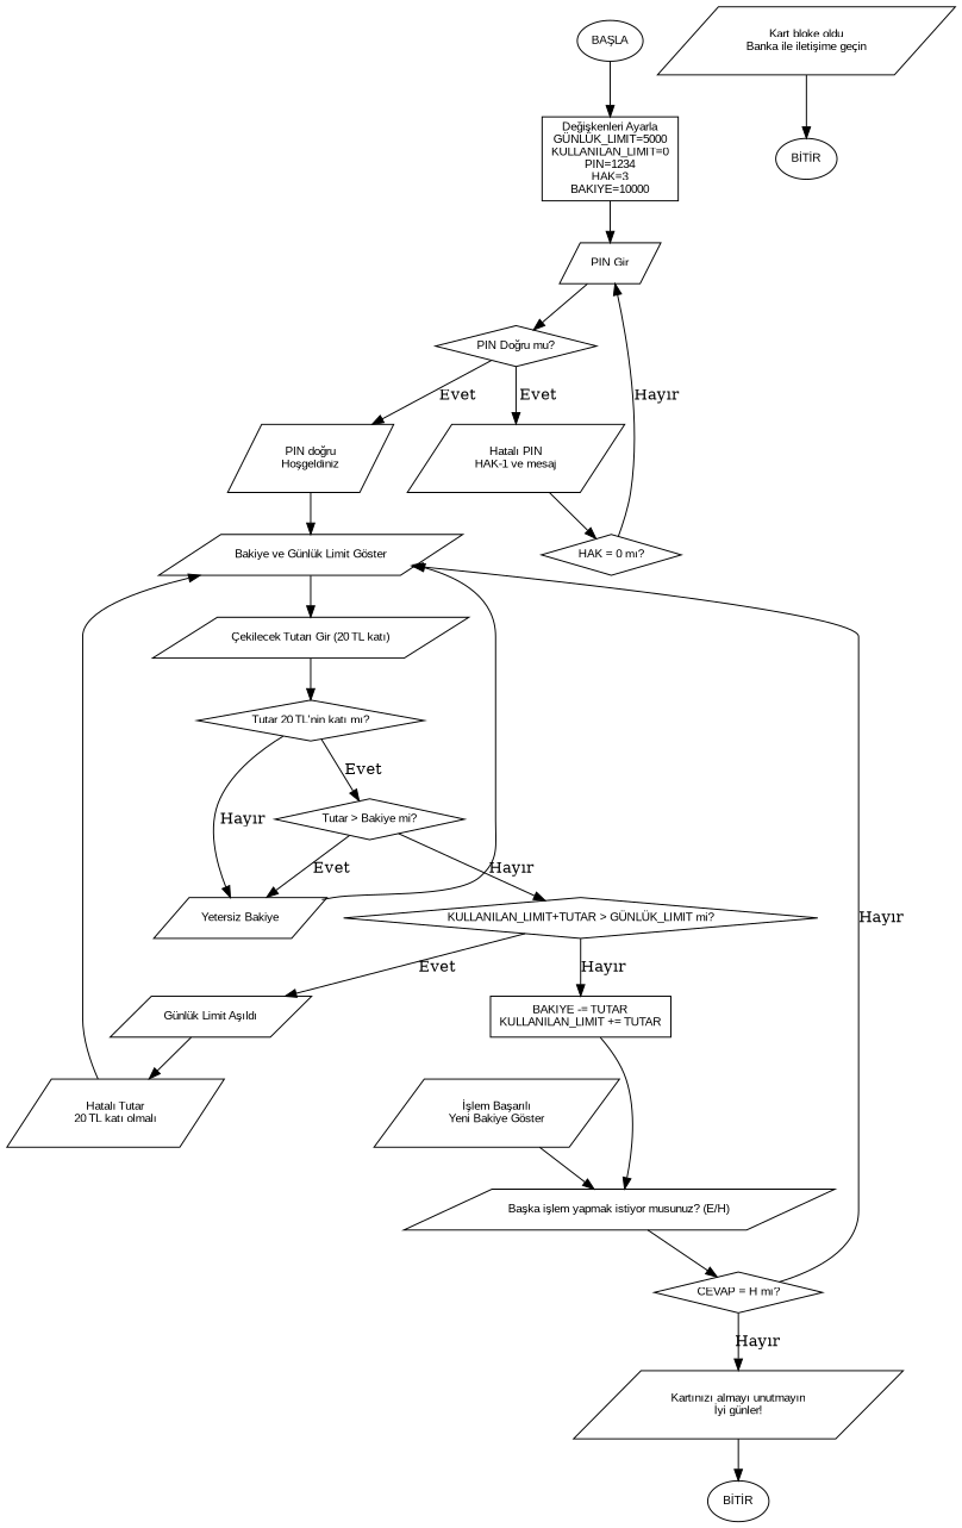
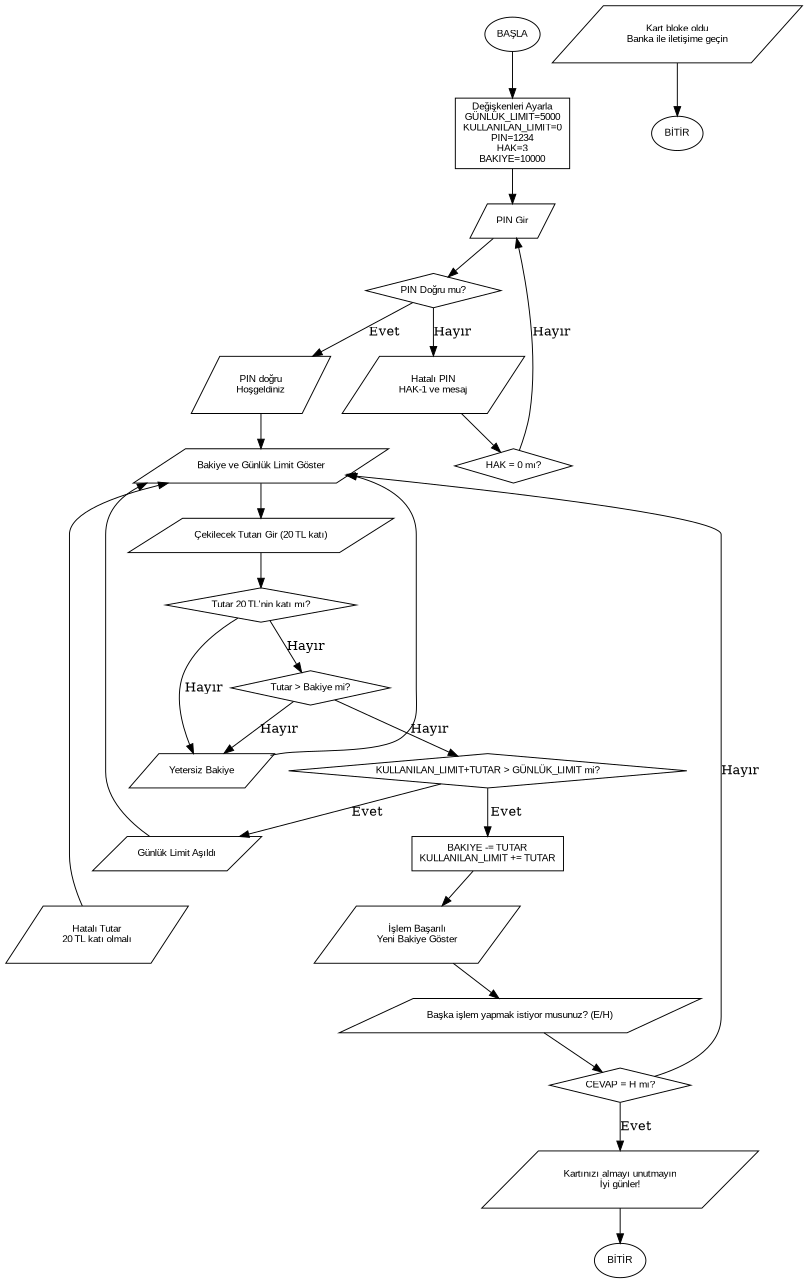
  digraph {
    rankdir=TB
    node [fontname=Arial fontsize=10 shape=parallelogram]
    n1 [label="BAŞLA" shape=oval]
    n2 [label="Değişkenleri Ayarla\nGÜNLÜK_LIMIT=5000\nKULLANILAN_LIMIT=0\nPIN=1234\nHAK=3\nBAKIYE=10000" shape=box]
    n3 [label="PIN Gir"]
    n4 [label="PIN Doğru mu?" shape=diamond]
    n5 [label="Hatalı PIN\nHAK-1 ve mesaj"]
    n6 [label="PIN doğru\nHoşgeldiniz"]
    n7 [label="HAK = 0 mı?" shape=diamond]
    n8 [label="Bakiye ve Günlük Limit Göster"]
    n9 [label="Kart bloke oldu\nBanka ile iletişime geçin"]
    n10 [label="BİTİR" shape=oval]
    n11 [label="Çekilecek Tutarı Gir (20 TL katı)"]
    n12 [label="Tutar 20 TL'nin katı mı?" shape=diamond]
    n13 [label="Tutar > Bakiye mi?" shape=diamond]
    n14 [label="Yetersiz Bakiye"]
    n15 [label="Hatalı Tutar\n20 TL katı olmalı"]
    n16 [label="KULLANILAN_LIMIT+TUTAR > GÜNLÜK_LIMIT mi?" shape=diamond]
    n17 [label="Günlük Limit Aşıldı"]
    n18 [label="BAKIYE -= TUTAR\nKULLANILAN_LIMIT += TUTAR" shape=box]
    n19 [label="İşlem Başarılı\nYeni Bakiye Göster"]
    n20 [label="Başka işlem yapmak istiyor musunuz? (E/H)"]
    n21 [label="CEVAP = H mı?" shape=diamond]
    n22 [label="Kartınızı almayı unutmayın\nİyi günler!"]
    n23 [label="BİTİR" shape=oval]
    n1 -> n2
    n2 -> n3
    n3 -> n4
-   n4 -> n5 [label=Evet]
+   n4 -> n5 [label="Hayır"]
    n4 -> n6 [label=Evet]
    n5 -> n7
    n6 -> n8
    n7 -> n3 [label="Hayır"]
    n8 -> n11
    n9 -> n10
    n11 -> n12
-   n12 -> n13 [label=Evet]
+   n12 -> n13 [label="Hayır"]
    n12 -> n14 [label="Hayır"]
-   n13 -> n14 [label=Evet]
+   n13 -> n14 [label="Hayır"]
    n13 -> n16 [label="Hayır"]
    n14 -> n8
    n15 -> n8
    n16 -> n17 [label=Evet]
-   n16 -> n18 [label="Hayır"]
-   n17 -> n15
-   n18 -> n20
+   n16 -> n18 [label=Evet]
+   n17 -> n8
+   n18 -> n19
    n19 -> n20
    n20 -> n21
    n21 -> n8 [label="Hayır"]
-   n21 -> n22 [label="Hayır"]
+   n21 -> n22 [label=Evet]
    n22 -> n23
  }
